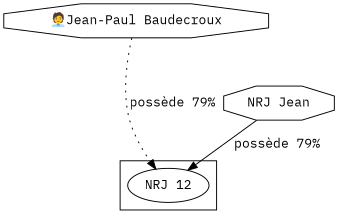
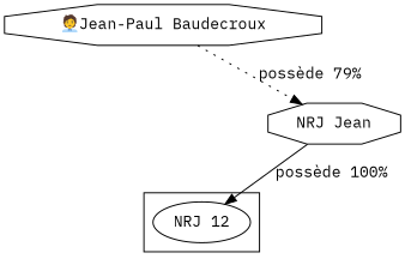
  digraph {
    fontname="IBM Plex Mono"
    rankdir=TB
    node [fontname="IBM Plex Mono" shape=octagon]
    edge [fontname="IBM Plex Mono"]
    n1 [label="🧑‍💼Jean-Paul Baudecroux"]
    n2 [label="NRJ 12" shape=ellipse]
    n3 [label="NRJ Jean"]
    subgraph sub_1 {
      n1
    }
    subgraph cluster_2 {
      n2
    }
-   n1 -> n2 [label="possède 79%" style=dotted]
-   n3 -> n2 [label="possède 79%" style=solid]
+   n1 -> n3 [label="possède 79%" style=dotted]
+   n3 -> n2 [label="possède 100%" style=solid]
  }
